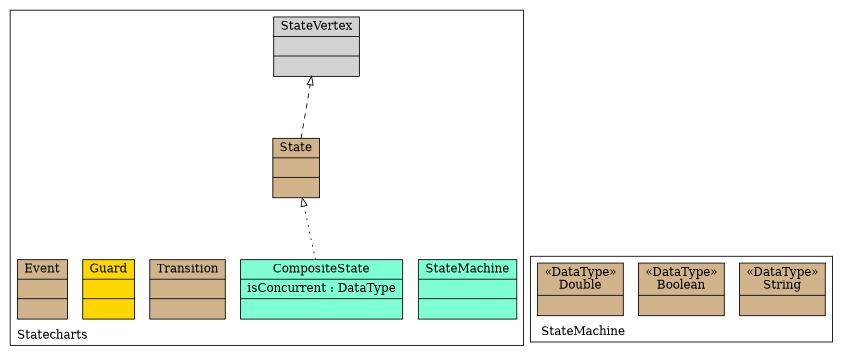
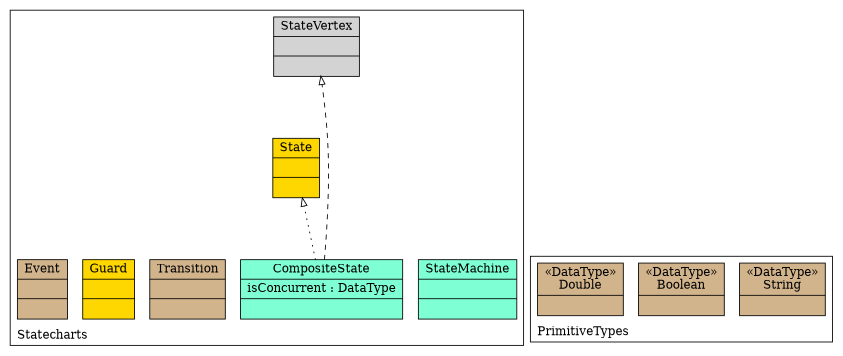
  digraph {
    compound=true
    labeljust=l
    labelloc=t
    nodeSep=0.75
    rankdir=BT
    node [fillcolor=tan shape=record style=filled]
    edge [arrowhead=onormal constraint=true minlen=2]
    n1 [fillcolor=aquamarine label="{StateMachine| | }"]
-   n2 [label="{State| | }"]
+   n2 [fillcolor=gold label="{State| | }"]
    n3 [fillcolor=lightgrey label="{StateVertex| | }"]
    n4 [fillcolor=aquamarine label="{CompositeState|isConcurrent : DataType| }"]
    n5 [label="{Transition| | }"]
    n6 [fillcolor=gold label="{Guard| | }"]
    n7 [label="{Event| | }"]
    n8 [label="{&#171;DataType&#187;\nString|}"]
    n9 [label="{&#171;DataType&#187;\nBoolean|}"]
    n10 [label="{&#171;DataType&#187;\nDouble|}"]
    subgraph cluster_1 {
      color=black
      label=Statecharts
      n1
      n2
      n3
      n4
      n5
      n6
      n7
    }
    subgraph cluster_2 {
      color=black
-     label=StateMachine
+     label=PrimitiveTypes
      n8
      n9
      n10
    }
-   n2 -> n3 [group=StateVertex style=dashed]
+   n4 -> n3 [group=StateVertex style=dashed]
    n4 -> n2 [group=State style=dotted]
  }
